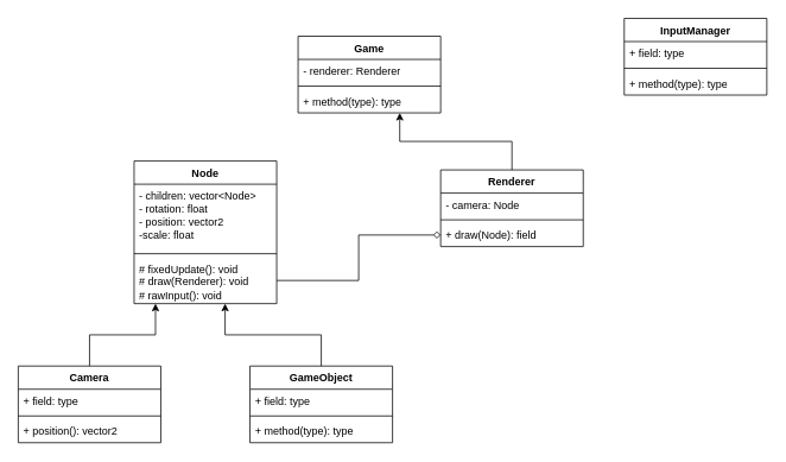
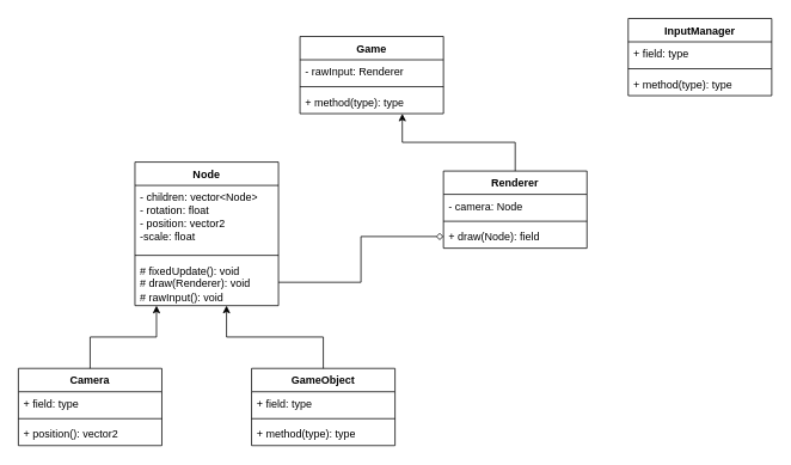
  <mxCell id="0" />
  <mxCell id="1" parent="0" />
  <mxCell id="2" value="Game" style="swimlane;fontStyle=1;align=center;verticalAlign=top;childLayout=stackLayout;horizontal=1;startSize=26;horizontalStack=0;resizeParent=1;resizeParentMax=0;resizeLast=0;collapsible=1;marginBottom=0;whiteSpace=wrap;html=1;" vertex="1" parent="1"><mxGeometry x="334" y="40" width="160" height="86" as="geometry" /></mxCell>
- <mxCell id="3" value="- renderer: Renderer" style="text;strokeColor=none;fillColor=none;align=left;verticalAlign=top;spacingLeft=4;spacingRight=4;overflow=hidden;rotatable=0;points=[[0,0.5],[1,0.5]];portConstraint=eastwest;whiteSpace=wrap;html=1;" vertex="1" parent="2"><mxGeometry y="26" width="160" height="26" as="geometry" /></mxCell>
+ <mxCell id="3" value="- rawInput: Renderer" style="text;strokeColor=none;fillColor=none;align=left;verticalAlign=top;spacingLeft=4;spacingRight=4;overflow=hidden;rotatable=0;points=[[0,0.5],[1,0.5]];portConstraint=eastwest;whiteSpace=wrap;html=1;" vertex="1" parent="2"><mxGeometry y="26" width="160" height="26" as="geometry" /></mxCell>
  <mxCell id="4" value="" style="line;strokeWidth=1;fillColor=none;align=left;verticalAlign=middle;spacingTop=-1;spacingLeft=3;spacingRight=3;rotatable=0;labelPosition=right;points=[];portConstraint=eastwest;strokeColor=inherit;" vertex="1" parent="2"><mxGeometry y="52" width="160" height="8" as="geometry" /></mxCell>
  <mxCell id="5" value="+ method(type): type" style="text;strokeColor=none;fillColor=none;align=left;verticalAlign=top;spacingLeft=4;spacingRight=4;overflow=hidden;rotatable=0;points=[[0,0.5],[1,0.5]];portConstraint=eastwest;whiteSpace=wrap;html=1;" vertex="1" parent="2"><mxGeometry y="60" width="160" height="26" as="geometry" /></mxCell>
  <mxCell id="6" value="Camera" style="swimlane;fontStyle=1;align=center;verticalAlign=top;childLayout=stackLayout;horizontal=1;startSize=26;horizontalStack=0;resizeParent=1;resizeParentMax=0;resizeLast=0;collapsible=1;marginBottom=0;whiteSpace=wrap;html=1;" vertex="1" parent="1"><mxGeometry x="20" y="410" width="160" height="86" as="geometry" /></mxCell>
  <mxCell id="7" value="+ field: type" style="text;strokeColor=none;fillColor=none;align=left;verticalAlign=top;spacingLeft=4;spacingRight=4;overflow=hidden;rotatable=0;points=[[0,0.5],[1,0.5]];portConstraint=eastwest;whiteSpace=wrap;html=1;" vertex="1" parent="6"><mxGeometry y="26" width="160" height="26" as="geometry" /></mxCell>
  <mxCell id="8" value="" style="line;strokeWidth=1;fillColor=none;align=left;verticalAlign=middle;spacingTop=-1;spacingLeft=3;spacingRight=3;rotatable=0;labelPosition=right;points=[];portConstraint=eastwest;strokeColor=inherit;" vertex="1" parent="6"><mxGeometry y="52" width="160" height="8" as="geometry" /></mxCell>
  <mxCell id="9" value="+ position(): vector2" style="text;strokeColor=none;fillColor=none;align=left;verticalAlign=top;spacingLeft=4;spacingRight=4;overflow=hidden;rotatable=0;points=[[0,0.5],[1,0.5]];portConstraint=eastwest;whiteSpace=wrap;html=1;" vertex="1" parent="6"><mxGeometry y="60" width="160" height="26" as="geometry" /></mxCell>
  <mxCell id="10" value="GameObject" style="swimlane;fontStyle=1;align=center;verticalAlign=top;childLayout=stackLayout;horizontal=1;startSize=26;horizontalStack=0;resizeParent=1;resizeParentMax=0;resizeLast=0;collapsible=1;marginBottom=0;whiteSpace=wrap;html=1;" vertex="1" parent="1"><mxGeometry x="280" y="410" width="160" height="86" as="geometry" /></mxCell>
  <mxCell id="11" value="+ field: type" style="text;strokeColor=none;fillColor=none;align=left;verticalAlign=top;spacingLeft=4;spacingRight=4;overflow=hidden;rotatable=0;points=[[0,0.5],[1,0.5]];portConstraint=eastwest;whiteSpace=wrap;html=1;" vertex="1" parent="10"><mxGeometry y="26" width="160" height="26" as="geometry" /></mxCell>
  <mxCell id="12" value="" style="line;strokeWidth=1;fillColor=none;align=left;verticalAlign=middle;spacingTop=-1;spacingLeft=3;spacingRight=3;rotatable=0;labelPosition=right;points=[];portConstraint=eastwest;strokeColor=inherit;" vertex="1" parent="10"><mxGeometry y="52" width="160" height="8" as="geometry" /></mxCell>
  <mxCell id="13" value="+ method(type): type" style="text;strokeColor=none;fillColor=none;align=left;verticalAlign=top;spacingLeft=4;spacingRight=4;overflow=hidden;rotatable=0;points=[[0,0.5],[1,0.5]];portConstraint=eastwest;whiteSpace=wrap;html=1;" vertex="1" parent="10"><mxGeometry y="60" width="160" height="26" as="geometry" /></mxCell>
  <mxCell id="14" value="&lt;div&gt;Node&lt;/div&gt;" style="swimlane;fontStyle=1;align=center;verticalAlign=top;childLayout=stackLayout;horizontal=1;startSize=26;horizontalStack=0;resizeParent=1;resizeParentMax=0;resizeLast=0;collapsible=1;marginBottom=0;whiteSpace=wrap;html=1;" vertex="1" parent="1"><mxGeometry x="150" y="180" width="160" height="160" as="geometry" /></mxCell>
  <mxCell id="15" value="&lt;div&gt;- children: vector&amp;lt;Node&amp;gt;&lt;/div&gt;&lt;div&gt;- rotation: float&lt;/div&gt;&lt;div&gt;- position: vector2&lt;/div&gt;&lt;div&gt;-scale: float&lt;br&gt;&lt;/div&gt;" style="text;strokeColor=none;fillColor=none;align=left;verticalAlign=top;spacingLeft=4;spacingRight=4;overflow=hidden;rotatable=0;points=[[0,0.5],[1,0.5]];portConstraint=eastwest;whiteSpace=wrap;html=1;" vertex="1" parent="14"><mxGeometry y="26" width="160" height="74" as="geometry" /></mxCell>
  <mxCell id="16" value="" style="line;strokeWidth=1;fillColor=none;align=left;verticalAlign=middle;spacingTop=-1;spacingLeft=3;spacingRight=3;rotatable=0;labelPosition=right;points=[];portConstraint=eastwest;strokeColor=inherit;" vertex="1" parent="14"><mxGeometry y="100" width="160" height="8" as="geometry" /></mxCell>
  <mxCell id="17" value="&lt;div&gt;# fixedUpdate(): void&lt;/div&gt;&lt;div&gt;# draw(Renderer): void&lt;/div&gt;&lt;div&gt;# rawInput(): void&lt;br&gt;&lt;/div&gt;" style="text;strokeColor=none;fillColor=none;align=left;verticalAlign=top;spacingLeft=4;spacingRight=4;overflow=hidden;rotatable=0;points=[[0,0.5],[1,0.5]];portConstraint=eastwest;whiteSpace=wrap;html=1;" vertex="1" parent="14"><mxGeometry y="108" width="160" height="52" as="geometry" /></mxCell>
  <mxCell id="18" style="edgeStyle=orthogonalEdgeStyle;rounded=0;orthogonalLoop=1;jettySize=auto;html=1;entryX=0.15;entryY=1;entryDx=0;entryDy=0;entryPerimeter=0;" edge="1" parent="1" source="6" target="17"><mxGeometry relative="1" as="geometry" /></mxCell>
  <mxCell id="19" style="edgeStyle=orthogonalEdgeStyle;rounded=0;orthogonalLoop=1;jettySize=auto;html=1;entryX=0.638;entryY=1;entryDx=0;entryDy=0;entryPerimeter=0;" edge="1" parent="1" source="10" target="17"><mxGeometry relative="1" as="geometry" /></mxCell>
  <mxCell id="20" value="InputManager" style="swimlane;fontStyle=1;align=center;verticalAlign=top;childLayout=stackLayout;horizontal=1;startSize=26;horizontalStack=0;resizeParent=1;resizeParentMax=0;resizeLast=0;collapsible=1;marginBottom=0;whiteSpace=wrap;html=1;" vertex="1" parent="1"><mxGeometry x="700" y="20" width="160" height="86" as="geometry" /></mxCell>
  <mxCell id="21" value="+ field: type" style="text;strokeColor=none;fillColor=none;align=left;verticalAlign=top;spacingLeft=4;spacingRight=4;overflow=hidden;rotatable=0;points=[[0,0.5],[1,0.5]];portConstraint=eastwest;whiteSpace=wrap;html=1;" vertex="1" parent="20"><mxGeometry y="26" width="160" height="26" as="geometry" /></mxCell>
  <mxCell id="22" value="" style="line;strokeWidth=1;fillColor=none;align=left;verticalAlign=middle;spacingTop=-1;spacingLeft=3;spacingRight=3;rotatable=0;labelPosition=right;points=[];portConstraint=eastwest;strokeColor=inherit;" vertex="1" parent="20"><mxGeometry y="52" width="160" height="8" as="geometry" /></mxCell>
  <mxCell id="23" value="+ method(type): type" style="text;strokeColor=none;fillColor=none;align=left;verticalAlign=top;spacingLeft=4;spacingRight=4;overflow=hidden;rotatable=0;points=[[0,0.5],[1,0.5]];portConstraint=eastwest;whiteSpace=wrap;html=1;" vertex="1" parent="20"><mxGeometry y="60" width="160" height="26" as="geometry" /></mxCell>
  <mxCell id="24" value="Renderer" style="swimlane;fontStyle=1;align=center;verticalAlign=top;childLayout=stackLayout;horizontal=1;startSize=26;horizontalStack=0;resizeParent=1;resizeParentMax=0;resizeLast=0;collapsible=1;marginBottom=0;whiteSpace=wrap;html=1;" vertex="1" parent="1"><mxGeometry x="494" y="190" width="160" height="86" as="geometry" /></mxCell>
  <mxCell id="25" value="- camera: Node" style="text;strokeColor=none;fillColor=none;align=left;verticalAlign=top;spacingLeft=4;spacingRight=4;overflow=hidden;rotatable=0;points=[[0,0.5],[1,0.5]];portConstraint=eastwest;whiteSpace=wrap;html=1;" vertex="1" parent="24"><mxGeometry y="26" width="160" height="26" as="geometry" /></mxCell>
  <mxCell id="26" value="" style="line;strokeWidth=1;fillColor=none;align=left;verticalAlign=middle;spacingTop=-1;spacingLeft=3;spacingRight=3;rotatable=0;labelPosition=right;points=[];portConstraint=eastwest;strokeColor=inherit;" vertex="1" parent="24"><mxGeometry y="52" width="160" height="8" as="geometry" /></mxCell>
  <mxCell id="27" value="+ draw(Node): field" style="text;strokeColor=none;fillColor=none;align=left;verticalAlign=top;spacingLeft=4;spacingRight=4;overflow=hidden;rotatable=0;points=[[0,0.5],[1,0.5]];portConstraint=eastwest;whiteSpace=wrap;html=1;" vertex="1" parent="24"><mxGeometry y="60" width="160" height="26" as="geometry" /></mxCell>
  <mxCell id="28" style="edgeStyle=orthogonalEdgeStyle;rounded=0;orthogonalLoop=1;jettySize=auto;html=1;entryX=0;entryY=0.5;entryDx=0;entryDy=0;endArrow=diamond;endFill=0;" edge="1" parent="1" source="17" target="27"><mxGeometry relative="1" as="geometry" /></mxCell>
  <mxCell id="29" style="edgeStyle=orthogonalEdgeStyle;rounded=0;orthogonalLoop=1;jettySize=auto;html=1;entryX=0.713;entryY=1;entryDx=0;entryDy=0;entryPerimeter=0;" edge="1" parent="1" source="24" target="5"><mxGeometry relative="1" as="geometry" /></mxCell>
